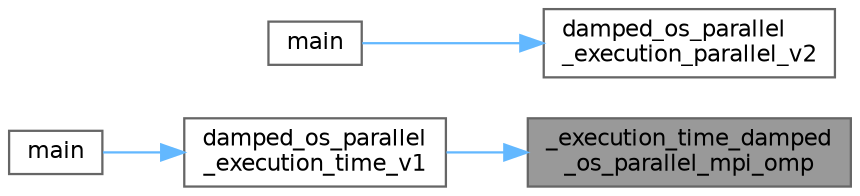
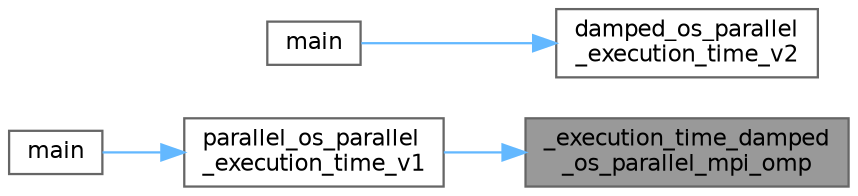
  digraph {
    rankdir=RL
    node [color=grey40 fillcolor=white fontname=Helvetica fontsize=10 shape=box style=filled]
    edge [color=steelblue1 dir=back fontname=Helvetica fontsize=10 labelfontname=Helvetica labelfontsize=10 style=solid]
    n1 [color=gray40 fillcolor=grey60 fontcolor=black height=0.2 label="_execution_time_damped\l_os_parallel_mpi_omp" width=0.4]
-   n2 [height=0.2 label="damped_os_parallel\l_execution_time_v1" width=0.4]
+   n2 [height=0.2 label="parallel_os_parallel\l_execution_time_v1" width=0.4]
    n3 [height=0.2 label=main width=0.4]
-   n4 [height=0.2 label="damped_os_parallel\l_execution_parallel_v2" width=0.4]
+   n4 [height=0.2 label="damped_os_parallel\l_execution_time_v2" width=0.4]
    n5 [height=0.2 label=main width=0.4]
    n1 -> n2
    n2 -> n3
    n4 -> n5
  }
